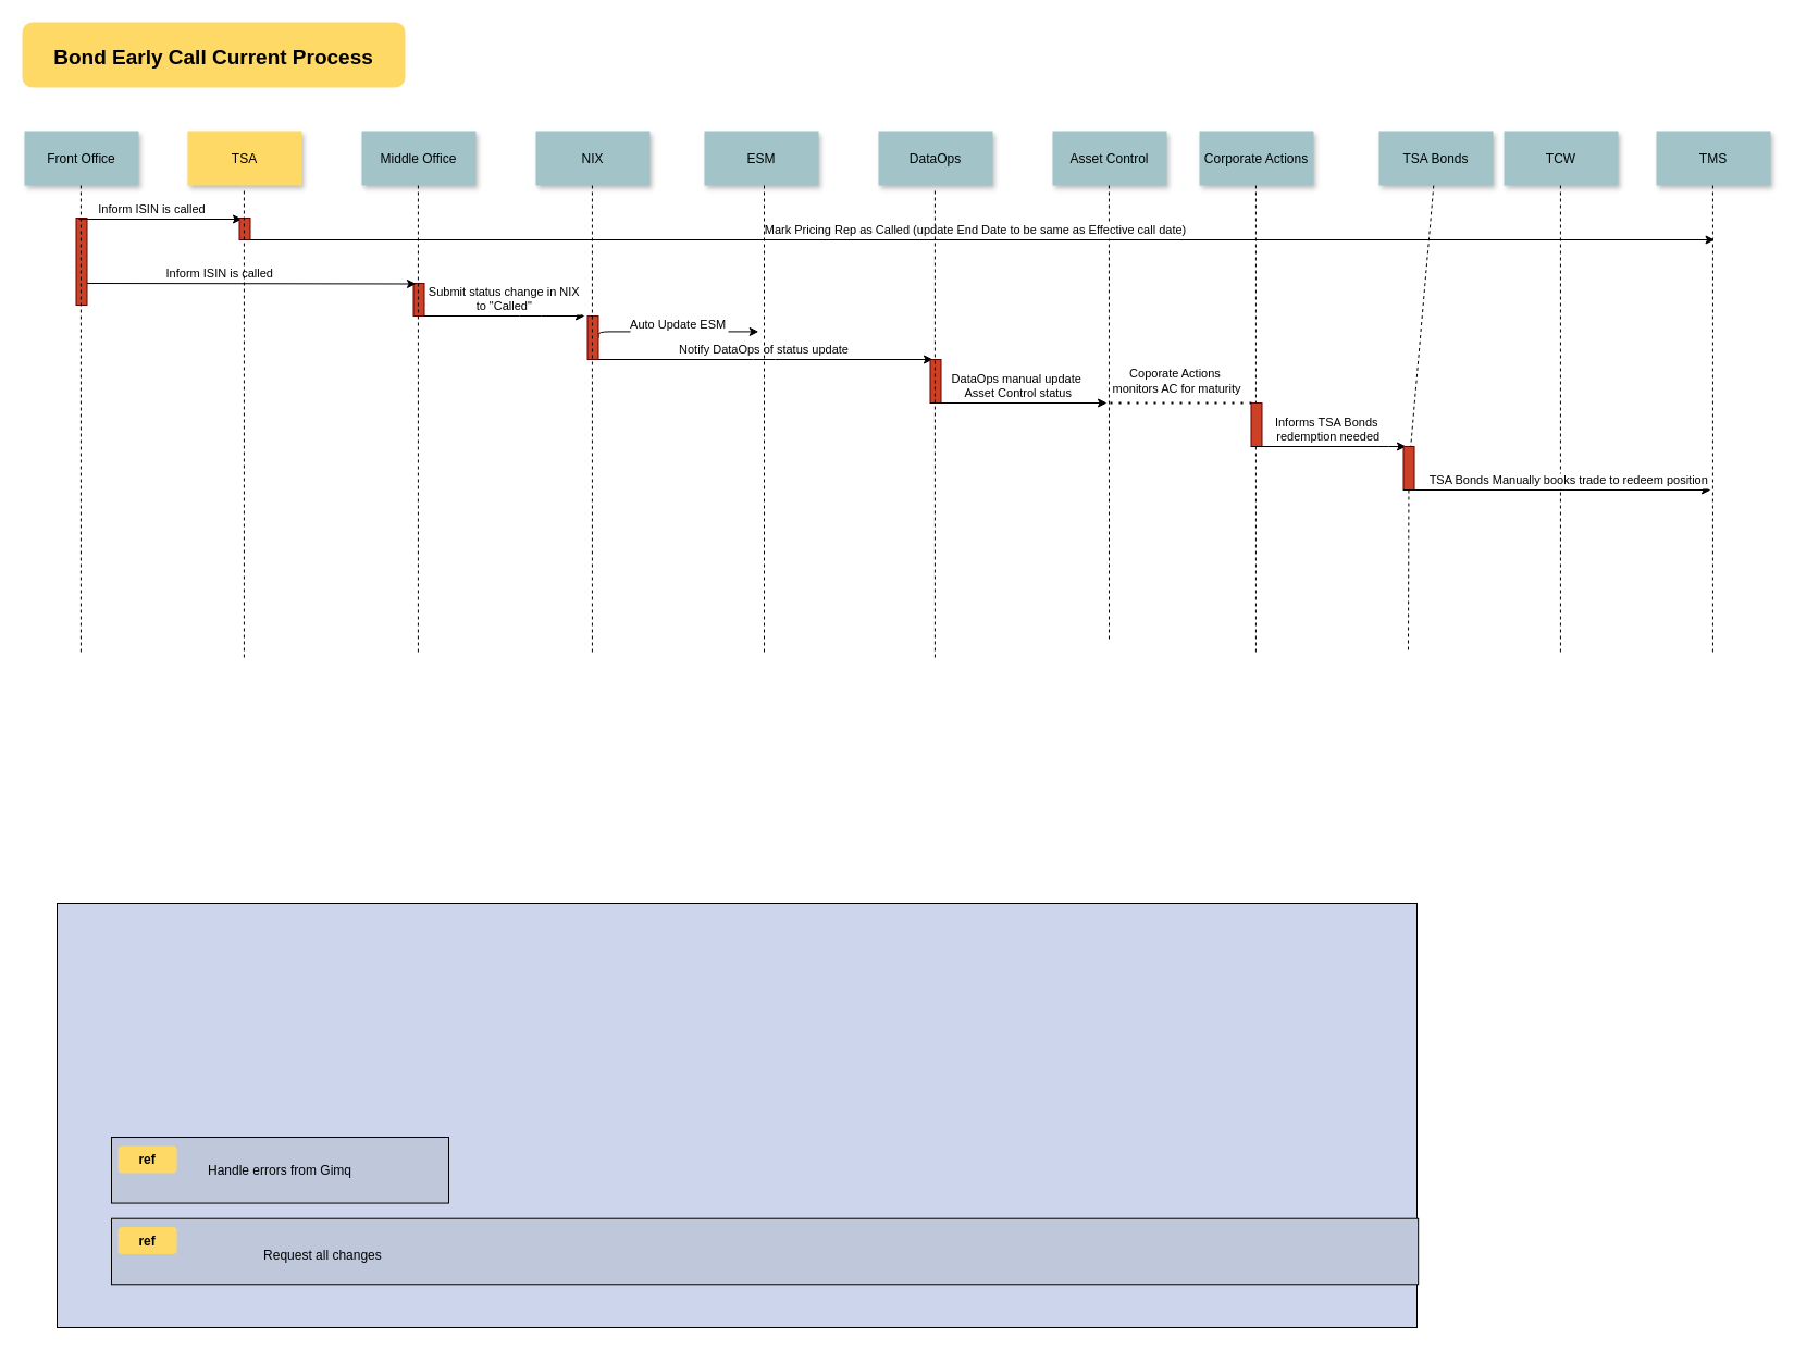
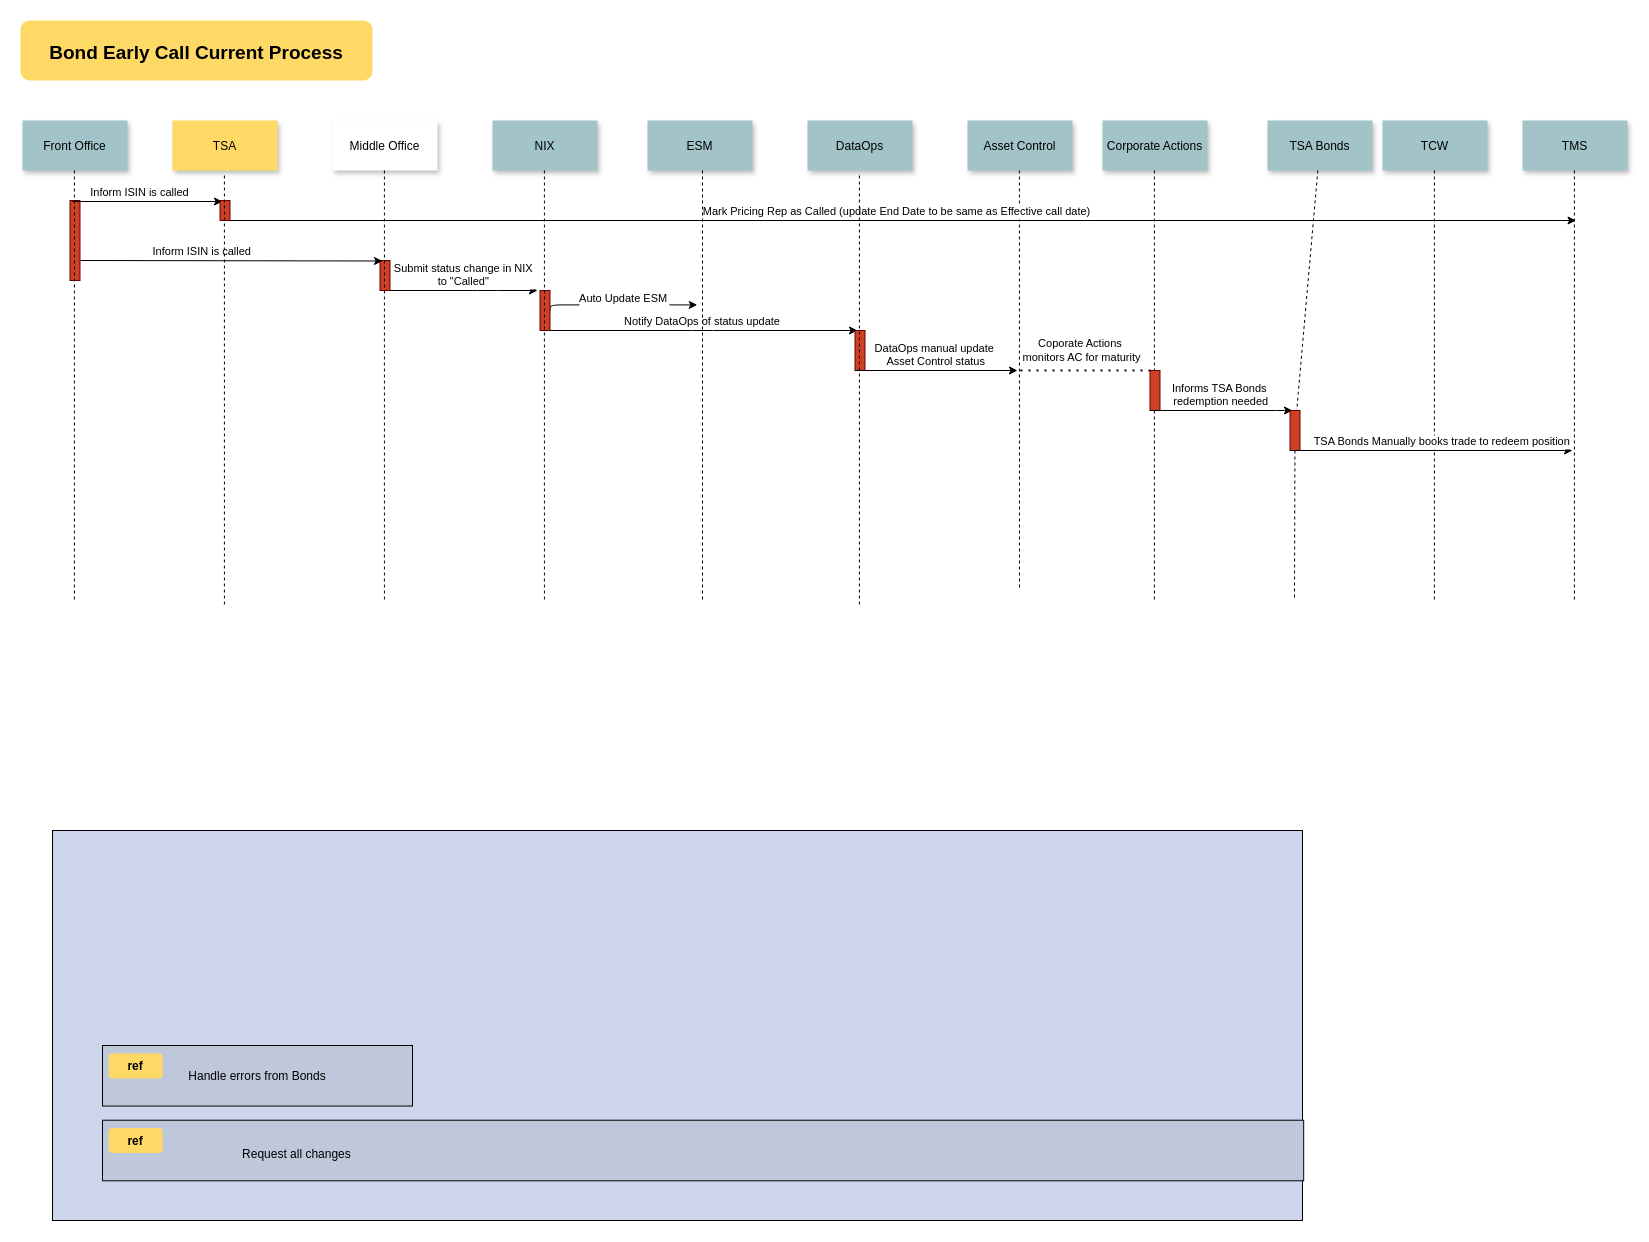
  <mxCell id="0" />
  <mxCell id="1" parent="0" />
  <mxCell id="2" value="" style="fillColor=#CCD5EB" parent="1" vertex="1"><mxGeometry x="52" y="830" width="1250" height="390" as="geometry" /></mxCell>
  <mxCell id="3" value="" style="fillColor=#CC4125;strokeColor=#660000" parent="1" vertex="1"><mxGeometry x="69.5" y="200" width="10" height="80" as="geometry" /></mxCell>
  <mxCell id="4" value="Front Office" style="shadow=1;fillColor=#A2C4C9;strokeColor=none" parent="1" vertex="1"><mxGeometry x="22" y="120" width="105" height="50" as="geometry" /></mxCell>
  <mxCell id="5" value="" style="fillColor=#CC4125;strokeColor=#660000" parent="1" vertex="1"><mxGeometry x="379.5" y="260" width="10" height="30" as="geometry" /></mxCell>
- <mxCell id="6" value="Middle Office" style="shadow=1;fillColor=#A2C4C9;strokeColor=none" parent="1" vertex="1"><mxGeometry x="332" y="120" width="105" height="50" as="geometry" /></mxCell>
+ <mxCell id="6" value="Middle Office" style="shadow=1;fillColor=#ffffff;strokeColor=none;" parent="1" vertex="1"><mxGeometry x="332" y="120" width="105" height="50" as="geometry" /></mxCell>
  <mxCell id="7" value="Inform ISIN is called" style="edgeStyle=none;verticalLabelPosition=top;verticalAlign=bottom" parent="1" edge="1"><mxGeometry width="100" height="100" as="geometry"><mxPoint x="79.5" y="260" as="sourcePoint" /><mxPoint x="382" y="260.5" as="targetPoint" /><mxPoint x="-29" as="offset" /></mxGeometry></mxCell>
  <mxCell id="8" value="NIX" style="shadow=1;fillColor=#A2C4C9;strokeColor=none" parent="1" vertex="1"><mxGeometry x="492.004" y="120" width="105" height="50" as="geometry" /></mxCell>
  <mxCell id="9" value="Submit status change in NIX&#10;to &quot;Called&quot;" style="edgeStyle=elbowEdgeStyle;elbow=vertical;verticalLabelPosition=top;verticalAlign=bottom" parent="1" source="5" edge="1"><mxGeometry x="350" y="290" width="100" height="100" as="geometry"><mxPoint x="367" y="450" as="sourcePoint" /><mxPoint x="537" y="290" as="targetPoint" /><Array as="points"><mxPoint x="487" y="290" /></Array></mxGeometry></mxCell>
  <mxCell id="10" value="ESM" style="shadow=1;fillColor=#A2C4C9;strokeColor=none" parent="1" vertex="1"><mxGeometry x="647" y="120" width="105" height="50" as="geometry" /></mxCell>
  <mxCell id="11" value="Asset Control" style="shadow=1;fillColor=#A2C4C9;strokeColor=none" parent="1" vertex="1"><mxGeometry x="967" y="120" width="105" height="50" as="geometry" /></mxCell>
  <mxCell id="12" value="Corporate Actions" style="shadow=1;fillColor=#A2C4C9;strokeColor=none" parent="1" vertex="1"><mxGeometry x="1102" y="120" width="105" height="50" as="geometry" /></mxCell>
  <mxCell id="13" value="TSA Bonds" style="shadow=1;fillColor=#A2C4C9;strokeColor=none" parent="1" vertex="1"><mxGeometry x="1267" y="120" width="105" height="50" as="geometry" /></mxCell>
  <mxCell id="14" value="" style="edgeStyle=none;endArrow=none;dashed=1" parent="1" source="41" edge="1"><mxGeometry x="1174.071" y="210" width="100" height="100" as="geometry"><mxPoint x="1169.5" y="175" as="sourcePoint" /><mxPoint x="1294" y="600" as="targetPoint" /></mxGeometry></mxCell>
  <mxCell id="15" value="Bond Early Call Current Process" style="rounded=1;fontStyle=1;fillColor=#FFD966;strokeColor=none;fontSize=19;" parent="1" vertex="1"><mxGeometry x="20.06" y="20" width="351.94" height="60" as="geometry" /></mxCell>
- <mxCell id="16" value="Handle errors from Gimq" style="fillColor=#BFC8DB" parent="1" vertex="1"><mxGeometry x="102" y="1045" width="310" height="60.556" as="geometry" /></mxCell>
+ <mxCell id="16" value="Handle errors from Bonds" style="fillColor=#BFC8DB" parent="1" vertex="1"><mxGeometry x="102" y="1045" width="310" height="60.556" as="geometry" /></mxCell>
  <mxCell id="17" value="ref" style="rounded=1;fontStyle=1;fillColor=#FFD966;strokeColor=none" parent="1" vertex="1"><mxGeometry x="108.25" y="1052.894" width="53.75" height="25" as="geometry" /></mxCell>
  <mxCell id="18" value="" style="align=left;fillColor=#BFC8DB" parent="1" vertex="1"><mxGeometry x="102" y="1119.722" width="1201.194" height="60.556" as="geometry" /></mxCell>
  <mxCell id="19" value="ref" style="rounded=1;fontStyle=1;fillColor=#FFD966;strokeColor=none" parent="1" vertex="1"><mxGeometry x="108.25" y="1127.616" width="53.75" height="25" as="geometry" /></mxCell>
  <mxCell id="20" value="Request all changes" style="text;align=left" parent="1" vertex="1"><mxGeometry x="240.056" y="1140.116" width="351.806" height="26" as="geometry" /></mxCell>
  <mxCell id="21" value="Auto Update ESM" style="edgeStyle=elbowEdgeStyle;elbow=vertical;verticalLabelPosition=top;verticalAlign=bottom;exitX=1;exitY=0.5;exitDx=0;exitDy=0;" edge="1" parent="1" source="25"><mxGeometry x="350" y="290" width="100" height="100" as="geometry"><mxPoint x="526.78" y="304.41" as="sourcePoint" /><mxPoint x="696.78" y="304.41" as="targetPoint" /><Array as="points"><mxPoint x="643.78" y="304.41" /></Array></mxGeometry></mxCell>
  <mxCell id="22" value="DataOps" style="shadow=1;fillColor=#A2C4C9;strokeColor=none" vertex="1" parent="1"><mxGeometry x="807" y="120" width="105" height="50" as="geometry" /></mxCell>
  <mxCell id="23" value="Notify DataOps of status update" style="edgeStyle=elbowEdgeStyle;elbow=vertical;verticalLabelPosition=top;verticalAlign=bottom;exitX=0.75;exitY=1;exitDx=0;exitDy=0;" edge="1" parent="1" source="25"><mxGeometry width="100" height="100" as="geometry"><mxPoint x="530.75" y="330" as="sourcePoint" /><mxPoint x="857" y="330" as="targetPoint" /><Array as="points" /><mxPoint as="offset" /></mxGeometry></mxCell>
  <mxCell id="24" value="" style="fillColor=#CC4125;strokeColor=#660000" vertex="1" parent="1"><mxGeometry x="854.5" y="330" width="10" height="40" as="geometry" /></mxCell>
  <mxCell id="25" value="" style="fillColor=#CC4125;strokeColor=#660000" vertex="1" parent="1"><mxGeometry x="539.5" y="290" width="10" height="40" as="geometry" /></mxCell>
  <mxCell id="26" value="DataOps manual update &#10;Asset Control status" style="edgeStyle=elbowEdgeStyle;elbow=vertical;verticalLabelPosition=top;verticalAlign=bottom" edge="1" parent="1"><mxGeometry x="350" y="290" width="100" height="100" as="geometry"><mxPoint x="854.5" y="370" as="sourcePoint" /><mxPoint x="1017" y="370" as="targetPoint" /><Array as="points"><mxPoint x="971.5" y="370" /></Array></mxGeometry></mxCell>
  <mxCell id="27" value="" style="edgeStyle=none;endArrow=none;dashed=1" edge="1" parent="1"><mxGeometry x="376.571" y="339.697" width="100" height="100" as="geometry"><mxPoint x="1018.91" y="170" as="sourcePoint" /><mxPoint x="1019" y="590" as="targetPoint" /></mxGeometry></mxCell>
  <mxCell id="28" value="TSA" style="shadow=1;fillColor=#ffd966;strokeColor=none;" vertex="1" parent="1"><mxGeometry x="172" y="120" width="105" height="50" as="geometry" /></mxCell>
  <mxCell id="29" value="TCW" style="shadow=1;fillColor=#A2C4C9;strokeColor=none" vertex="1" parent="1"><mxGeometry x="1382" y="120" width="105" height="50" as="geometry" /></mxCell>
  <mxCell id="30" value="TMS" style="shadow=1;fillColor=#A2C4C9;strokeColor=none" vertex="1" parent="1"><mxGeometry x="1522" y="120" width="105" height="50" as="geometry" /></mxCell>
  <mxCell id="31" value="Inform ISIN is called " style="edgeStyle=none;verticalLabelPosition=top;verticalAlign=bottom" edge="1" parent="1"><mxGeometry width="100" height="100" as="geometry"><mxPoint x="72" y="201" as="sourcePoint" /><mxPoint x="222" y="201" as="targetPoint" /><mxPoint x="-6" as="offset" /></mxGeometry></mxCell>
  <mxCell id="32" value="" style="fillColor=#CC4125;strokeColor=#660000" vertex="1" parent="1"><mxGeometry x="219.5" y="200" width="10" height="20" as="geometry" /></mxCell>
  <mxCell id="33" value="Mark Pricing Rep as Called (update End Date to be same as Effective call date)" style="edgeStyle=none;verticalLabelPosition=top;verticalAlign=bottom" edge="1" parent="1"><mxGeometry width="100" height="100" as="geometry"><mxPoint x="229.5" y="220" as="sourcePoint" /><mxPoint x="1575.529" y="220" as="targetPoint" /><mxPoint x="-6" as="offset" /></mxGeometry></mxCell>
  <mxCell id="34" value="" style="edgeStyle=none;endArrow=none;dashed=1" edge="1" parent="1"><mxGeometry x="1174.071" y="210" width="100" height="100" as="geometry"><mxPoint x="1573.91" y="170" as="sourcePoint" /><mxPoint x="1573.91" y="600" as="targetPoint" /></mxGeometry></mxCell>
  <mxCell id="35" value="" style="edgeStyle=none;endArrow=none;dashed=1" edge="1" parent="1"><mxGeometry x="1174.071" y="210" width="100" height="100" as="geometry"><mxPoint x="1433.91" y="170" as="sourcePoint" /><mxPoint x="1433.91" y="600" as="targetPoint" /></mxGeometry></mxCell>
  <mxCell id="36" value="Coporate Actions&amp;nbsp;&lt;div&gt;monitors AC for maturity&lt;/div&gt;" style="endArrow=none;dashed=1;html=1;dashPattern=1 3;strokeWidth=2;rounded=0;" edge="1" parent="1"><mxGeometry y="20" width="50" height="50" relative="1" as="geometry"><mxPoint x="1012" y="370" as="sourcePoint" /><mxPoint x="1152" y="370" as="targetPoint" /><mxPoint x="-1" as="offset" /></mxGeometry></mxCell>
  <mxCell id="37" value="" style="edgeStyle=none;endArrow=none;dashed=1" edge="1" parent="1"><mxGeometry x="1174.071" y="210" width="100" height="100" as="geometry"><mxPoint x="1153.91" y="170" as="sourcePoint" /><mxPoint x="1153.91" y="600" as="targetPoint" /></mxGeometry></mxCell>
  <mxCell id="38" value="" style="fillColor=#CC4125;strokeColor=#660000" vertex="1" parent="1"><mxGeometry x="1149.5" y="370" width="10" height="40" as="geometry" /></mxCell>
  <mxCell id="39" value="Informs TSA Bonds &#10;redemption needed" style="edgeStyle=elbowEdgeStyle;elbow=vertical;verticalLabelPosition=top;verticalAlign=bottom" edge="1" parent="1"><mxGeometry x="350" y="290" width="100" height="100" as="geometry"><mxPoint x="1149.5" y="410" as="sourcePoint" /><mxPoint x="1292" y="410" as="targetPoint" /><Array as="points"><mxPoint x="1266.5" y="410" /></Array></mxGeometry></mxCell>
  <mxCell id="40" value="" style="edgeStyle=none;endArrow=none;dashed=1" edge="1" parent="1" source="13" target="41"><mxGeometry x="1174.071" y="210" width="100" height="100" as="geometry"><mxPoint x="1294" y="170" as="sourcePoint" /><mxPoint x="1294" y="600" as="targetPoint" /></mxGeometry></mxCell>
  <mxCell id="41" value="" style="fillColor=#CC4125;strokeColor=#660000" vertex="1" parent="1"><mxGeometry x="1289.5" y="410" width="10" height="40" as="geometry" /></mxCell>
  <mxCell id="42" value="TSA Bonds Manually books trade to redeem position" style="edgeStyle=elbowEdgeStyle;elbow=vertical;verticalLabelPosition=top;verticalAlign=bottom" edge="1" parent="1"><mxGeometry width="100" height="100" as="geometry"><mxPoint x="1289.5" y="450" as="sourcePoint" /><mxPoint x="1572" y="450" as="targetPoint" /><Array as="points"><mxPoint x="1406.5" y="450" /></Array><mxPoint x="11" as="offset" /></mxGeometry></mxCell>
  <mxCell id="43" value="" style="edgeStyle=none;endArrow=none;dashed=1" edge="1" parent="1"><mxGeometry x="1174.071" y="210" width="100" height="100" as="geometry"><mxPoint x="73.91" y="170" as="sourcePoint" /><mxPoint x="73.91" y="600" as="targetPoint" /></mxGeometry></mxCell>
  <mxCell id="44" value="" style="edgeStyle=none;endArrow=none;dashed=1" edge="1" parent="1"><mxGeometry x="1174.071" y="210" width="100" height="100" as="geometry"><mxPoint x="223.91" y="175" as="sourcePoint" /><mxPoint x="223.91" y="605" as="targetPoint" /></mxGeometry></mxCell>
  <mxCell id="45" value="" style="edgeStyle=none;endArrow=none;dashed=1" edge="1" parent="1"><mxGeometry x="1174.071" y="210" width="100" height="100" as="geometry"><mxPoint x="543.91" y="170" as="sourcePoint" /><mxPoint x="543.91" y="600" as="targetPoint" /></mxGeometry></mxCell>
  <mxCell id="46" value="" style="edgeStyle=none;endArrow=none;dashed=1" edge="1" parent="1"><mxGeometry x="1174.071" y="210" width="100" height="100" as="geometry"><mxPoint x="383.91" y="170" as="sourcePoint" /><mxPoint x="383.91" y="600" as="targetPoint" /></mxGeometry></mxCell>
  <mxCell id="47" value="" style="edgeStyle=none;endArrow=none;dashed=1" edge="1" parent="1"><mxGeometry x="1174.071" y="210" width="100" height="100" as="geometry"><mxPoint x="702.01" y="170" as="sourcePoint" /><mxPoint x="702.01" y="600" as="targetPoint" /></mxGeometry></mxCell>
  <mxCell id="48" value="" style="edgeStyle=none;endArrow=none;dashed=1" edge="1" parent="1"><mxGeometry x="1174.071" y="210" width="100" height="100" as="geometry"><mxPoint x="858.91" y="175" as="sourcePoint" /><mxPoint x="858.91" y="605" as="targetPoint" /></mxGeometry></mxCell>
